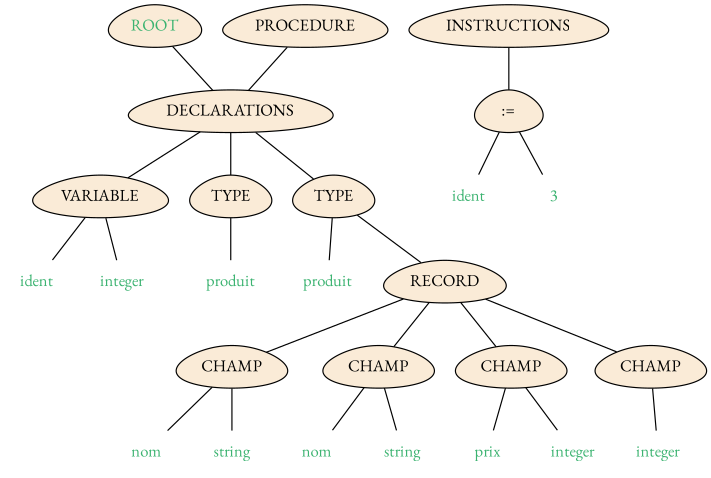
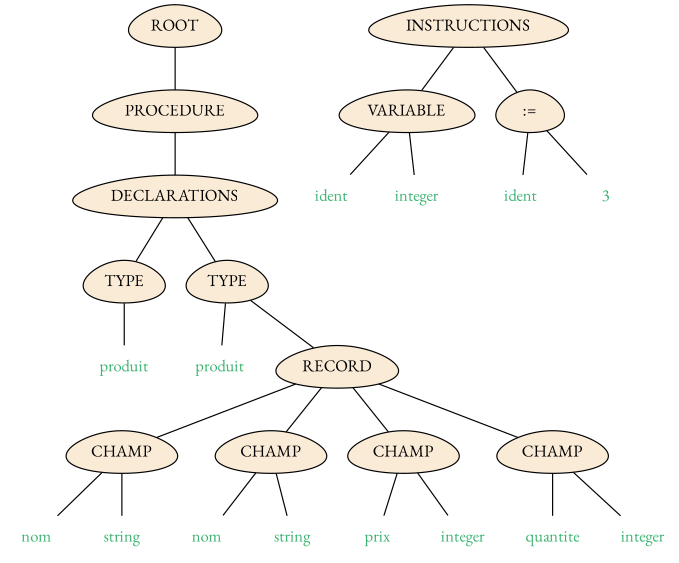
  graph {
    fontname="EB Garamond"
    node [fontcolor=mediumseagreen fontname="EB Garamond" shape=plaintext]
    edge [fontname="EB Garamond"]
-   n1 [fillcolor=antiquewhite label=ROOT shape=egg style=filled]
+   n1 [fillcolor=antiquewhite fontcolor=black label=ROOT shape=egg style=filled]
    n2 [fillcolor=antiquewhite fontcolor=black label=PROCEDURE shape=egg style=filled]
    n3 [fillcolor=antiquewhite fontcolor=black label=DECLARATIONS shape=egg style=filled]
    n4 [fillcolor=antiquewhite fontcolor=black label=INSTRUCTIONS shape=egg style=filled]
    n5 [fillcolor=antiquewhite fontcolor=black label=VARIABLE shape=egg style=filled]
    n6 [fillcolor=antiquewhite fontcolor=black label=TYPE shape=egg style=filled]
    n7 [fillcolor=antiquewhite fontcolor=black label=TYPE shape=egg style=filled]
    n8 [label=ident]
    n9 [label=integer]
    n10 [label=produit]
    n11 [label=produit]
    n12 [fillcolor=antiquewhite fontcolor=black label=RECORD shape=egg style=filled]
    n13 [fillcolor=antiquewhite fontcolor=black label=CHAMP shape=egg style=filled]
    n14 [fillcolor=antiquewhite fontcolor=black label=CHAMP shape=egg style=filled]
    n15 [fillcolor=antiquewhite fontcolor=black label=CHAMP shape=egg style=filled]
    n16 [fillcolor=antiquewhite fontcolor=black label=CHAMP shape=egg style=filled]
    n17 [label=nom]
    n18 [label=string]
    n19 [label=nom]
    n20 [label=string]
    n21 [label=prix]
    n22 [label=integer]
+   n23 [label=quantite]
    n24 [label=integer]
    n25 [fillcolor=antiquewhite fontcolor=black label=":=" shape=egg style=filled]
    n26 [label=ident]
    n27 [label=3]
    subgraph sub_1 {
      label=AST
      n1
      n2
      n3
      n4
      n5
      n6
      n7
      n8
      n9
      n10
      n11
      n12
      n13
      n14
      n15
      n16
      n17
      n18
      n19
      n20
      n21
      n22
+     n23
      n24
      n25
      n26
      n27
    }
-   n1 -- n3
+   n1 -- n2
    n2 -- n3
-   n3 -- n5
+   n4 -- n5
    n3 -- n6
    n3 -- n7
    n4 -- n25
    n5 -- n8
    n5 -- n9
    n6 -- n10
    n7 -- n11
    n7 -- n12
    n12 -- n13
    n12 -- n14
    n12 -- n15
    n12 -- n16
    n13 -- n17
    n13 -- n18
    n14 -- n19
    n14 -- n20
    n15 -- n21
    n15 -- n22
+   n16 -- n23
    n16 -- n24
    n25 -- n26
    n25 -- n27
  }
